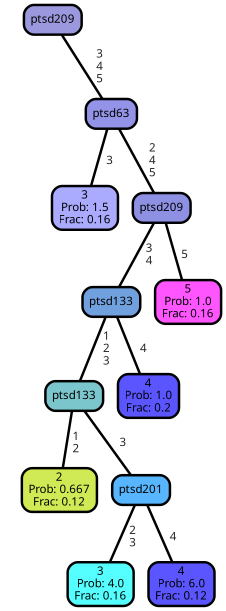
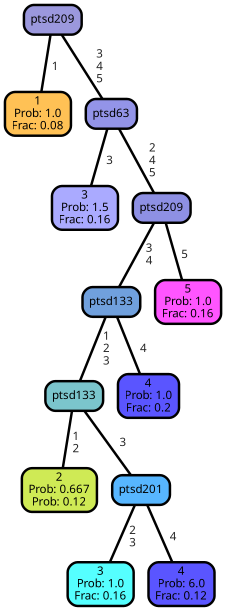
  graph {
    fontname="Noto Sans"
    ranksep="0 equally"
    splines=straight
    node [color=black fillcolor="#5a55ff" fontcolor=black fontname="Noto Sans" penwidth=3 shape=box style="filled, rounded"]
    edge [color=black fontcolor=grey14 fontname="Noto Sans" fontweight=bold penwidth=3]
+   n1 [fillcolor="#ffc155" label="1\nProb: 1.0\nFrac: 0.08"]
    n2 [fillcolor="#9b98dd" label=ptsd209]
    n3 [fillcolor="#9394e8" label=ptsd63]
    n4 [fillcolor="#aaaaff" label="3\nProb: 1.5\nFrac: 0.16"]
    n5 [fillcolor="#8e90e4" label=ptsd209]
    n6 [fillcolor="#70a0dd" label=ptsd133]
    n7 [fillcolor="#ff55ff" label="5\nProb: 1.0\nFrac: 0.16"]
-   n8 [fillcolor="#cfea55" label="2\nProb: 0.667\nFrac: 0.12"]
+   n8 [fillcolor="#cfea55" label="2\nProb: 0.667\nProb: 0.12"]
    n9 [fillcolor="#7bc5cc" label=ptsd133]
    n10 [fillcolor="#57b6ff" label=ptsd201]
-   n11 [fillcolor="#55ffff" label="3\nProb: 4.0\nFrac: 0.16"]
+   n11 [fillcolor="#55ffff" label="3\nProb: 1.0\nFrac: 0.16"]
    n12 [label="4\nProb: 6.0\nFrac: 0.12"]
    n13 [label="4\nProb: 1.0\nFrac: 0.2"]
    subgraph sub_1 {
      rank=same
    }
+   n2 -- n1 [label=" 1"]
    n2 -- n3 [label=" 3\n 4\n 5"]
    n3 -- n4 [label=" 3"]
    n3 -- n5 [label=" 2\n 4\n 5"]
    n5 -- n6 [label=" 3\n 4"]
    n5 -- n7 [label=" 5"]
    n6 -- n9 [label=" 1\n 2\n 3"]
    n6 -- n13 [label=" 4"]
    n9 -- n8 [label=" 1\n 2"]
    n9 -- n10 [label=" 3"]
    n10 -- n11 [label=" 2\n 3"]
    n10 -- n12 [label=" 4"]
  }
